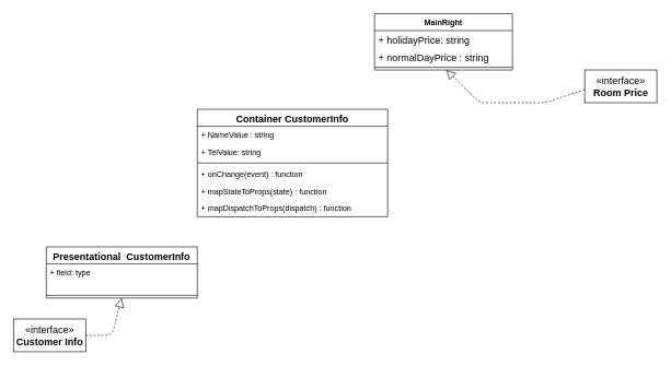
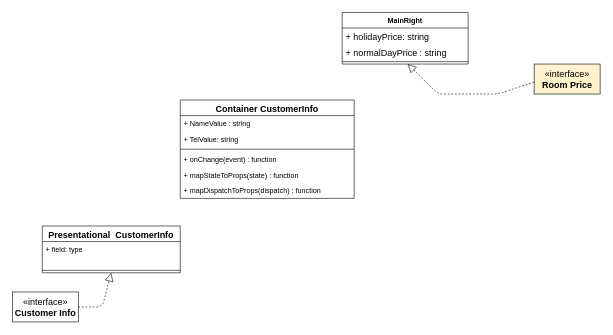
  <mxCell id="0" />
  <mxCell id="1" parent="0" />
  <mxCell id="2" value="" style="endArrow=block;dashed=1;endFill=0;endSize=12;html=1;fontSize=15;" edge="1" parent="1" target="19"><mxGeometry width="160" relative="1" as="geometry"><mxPoint x="890" y="136" as="sourcePoint" /><mxPoint x="890" y="176" as="targetPoint" /><Array as="points"><mxPoint x="830" y="156" /><mxPoint x="780" y="156" /><mxPoint x="730" y="156" /></Array></mxGeometry></mxCell>
- <mxCell id="3" value="«interface»&lt;br&gt;&lt;b&gt;Room Price&lt;/b&gt;" style="html=1;fontSize=15;" vertex="1" parent="1"><mxGeometry x="890" y="106" width="110" height="50" as="geometry" /></mxCell>
+ <mxCell id="3" value="«interface»&lt;br&gt;&lt;b&gt;Room Price&lt;/b&gt;" style="html=1;fontSize=15;fillColor=#fff2cc;" vertex="1" parent="1"><mxGeometry x="890" y="106" width="110" height="50" as="geometry" /></mxCell>
  <mxCell id="4" value="«interface»&lt;br&gt;&lt;b&gt;Customer Info&lt;/b&gt;" style="html=1;fontSize=15;" vertex="1" parent="1"><mxGeometry x="20" y="486" width="110" height="50" as="geometry" /></mxCell>
  <mxCell id="5" value="" style="endArrow=block;dashed=1;endFill=0;endSize=12;html=1;fontSize=15;exitX=1;exitY=0.5;exitDx=0;exitDy=0;entryX=0.5;entryY=1;entryDx=0;entryDy=0;" edge="1" parent="1" source="4" target="6"><mxGeometry width="160" relative="1" as="geometry"><mxPoint x="339.21" y="570" as="sourcePoint" /><mxPoint x="203" y="472.988" as="targetPoint" /><Array as="points"><mxPoint x="170" y="511" /></Array></mxGeometry></mxCell>
  <mxCell id="6" value="Presentational  CustomerInfo" style="swimlane;fontStyle=1;align=center;verticalAlign=top;childLayout=stackLayout;horizontal=1;startSize=26;horizontalStack=0;resizeParent=1;resizeParentMax=0;resizeLast=0;collapsible=1;marginBottom=0;fontSize=15;" vertex="1" parent="1"><mxGeometry x="70" y="376" width="230" height="78" as="geometry" /></mxCell>
  <mxCell id="7" value="+ field: type" style="text;strokeColor=none;fillColor=none;align=left;verticalAlign=top;spacingLeft=4;spacingRight=4;overflow=hidden;rotatable=0;points=[[0,0.5],[1,0.5]];portConstraint=eastwest;" vertex="1" parent="6"><mxGeometry y="26" width="230" height="44" as="geometry" /></mxCell>
  <mxCell id="8" value="" style="line;strokeWidth=1;fillColor=none;align=left;verticalAlign=middle;spacingTop=-1;spacingLeft=3;spacingRight=3;rotatable=0;labelPosition=right;points=[];portConstraint=eastwest;" vertex="1" parent="6"><mxGeometry y="70" width="230" height="8" as="geometry" /></mxCell>
  <mxCell id="9" value="Container CustomerInfo" style="swimlane;fontStyle=1;align=center;verticalAlign=top;childLayout=stackLayout;horizontal=1;startSize=26;horizontalStack=0;resizeParent=1;resizeParentMax=0;resizeLast=0;collapsible=1;marginBottom=0;fontSize=15;" vertex="1" parent="1"><mxGeometry x="300" y="166" width="290" height="164" as="geometry" /></mxCell>
  <mxCell id="10" value="+ NameValue : string" style="text;strokeColor=none;fillColor=none;align=left;verticalAlign=top;spacingLeft=4;spacingRight=4;overflow=hidden;rotatable=0;points=[[0,0.5],[1,0.5]];portConstraint=eastwest;" vertex="1" parent="9"><mxGeometry y="26" width="290" height="26" as="geometry" /></mxCell>
  <mxCell id="11" value="+ TelValue: string" style="text;strokeColor=none;fillColor=none;align=left;verticalAlign=top;spacingLeft=4;spacingRight=4;overflow=hidden;rotatable=0;points=[[0,0.5],[1,0.5]];portConstraint=eastwest;" vertex="1" parent="9"><mxGeometry y="52" width="290" height="26" as="geometry" /></mxCell>
  <mxCell id="12" value="" style="line;strokeWidth=1;fillColor=none;align=left;verticalAlign=middle;spacingTop=-1;spacingLeft=3;spacingRight=3;rotatable=0;labelPosition=right;points=[];portConstraint=eastwest;" vertex="1" parent="9"><mxGeometry y="78" width="290" height="8" as="geometry" /></mxCell>
  <mxCell id="13" value="+ onChange(event) : function" style="text;strokeColor=none;fillColor=none;align=left;verticalAlign=top;spacingLeft=4;spacingRight=4;overflow=hidden;rotatable=0;points=[[0,0.5],[1,0.5]];portConstraint=eastwest;" vertex="1" parent="9"><mxGeometry y="86" width="290" height="26" as="geometry" /></mxCell>
  <mxCell id="14" value="+ mapStateToProps(state) : function" style="text;strokeColor=none;fillColor=none;align=left;verticalAlign=top;spacingLeft=4;spacingRight=4;overflow=hidden;rotatable=0;points=[[0,0.5],[1,0.5]];portConstraint=eastwest;" vertex="1" parent="9"><mxGeometry y="112" width="290" height="26" as="geometry" /></mxCell>
  <mxCell id="15" value="+ mapDispatchToProps(dispatch) : function" style="text;strokeColor=none;fillColor=none;align=left;verticalAlign=top;spacingLeft=4;spacingRight=4;overflow=hidden;rotatable=0;points=[[0,0.5],[1,0.5]];portConstraint=eastwest;" vertex="1" parent="9"><mxGeometry y="138" width="290" height="26" as="geometry" /></mxCell>
  <mxCell id="16" value="MainRight" style="swimlane;fontStyle=1;align=center;verticalAlign=top;childLayout=stackLayout;horizontal=1;startSize=26;horizontalStack=0;resizeParent=1;resizeParentMax=0;resizeLast=0;collapsible=1;marginBottom=0;" vertex="1" parent="1"><mxGeometry x="570" y="20" width="210" height="86" as="geometry" /></mxCell>
  <mxCell id="17" value="+ holidayPrice: string" style="text;strokeColor=none;fillColor=none;align=left;verticalAlign=top;spacingLeft=4;spacingRight=4;overflow=hidden;rotatable=0;points=[[0,0.5],[1,0.5]];portConstraint=eastwest;fontSize=15;" vertex="1" parent="16"><mxGeometry y="26" width="210" height="26" as="geometry" /></mxCell>
  <mxCell id="18" value="+ normalDayPrice : string" style="text;strokeColor=none;fillColor=none;align=left;verticalAlign=top;spacingLeft=4;spacingRight=4;overflow=hidden;rotatable=0;points=[[0,0.5],[1,0.5]];portConstraint=eastwest;fontSize=15;" vertex="1" parent="16"><mxGeometry y="52" width="210" height="26" as="geometry" /></mxCell>
  <mxCell id="19" value="" style="line;strokeWidth=1;fillColor=none;align=left;verticalAlign=middle;spacingTop=-1;spacingLeft=3;spacingRight=3;rotatable=0;labelPosition=right;points=[];portConstraint=eastwest;" vertex="1" parent="16"><mxGeometry y="78" width="210" height="8" as="geometry" /></mxCell>
